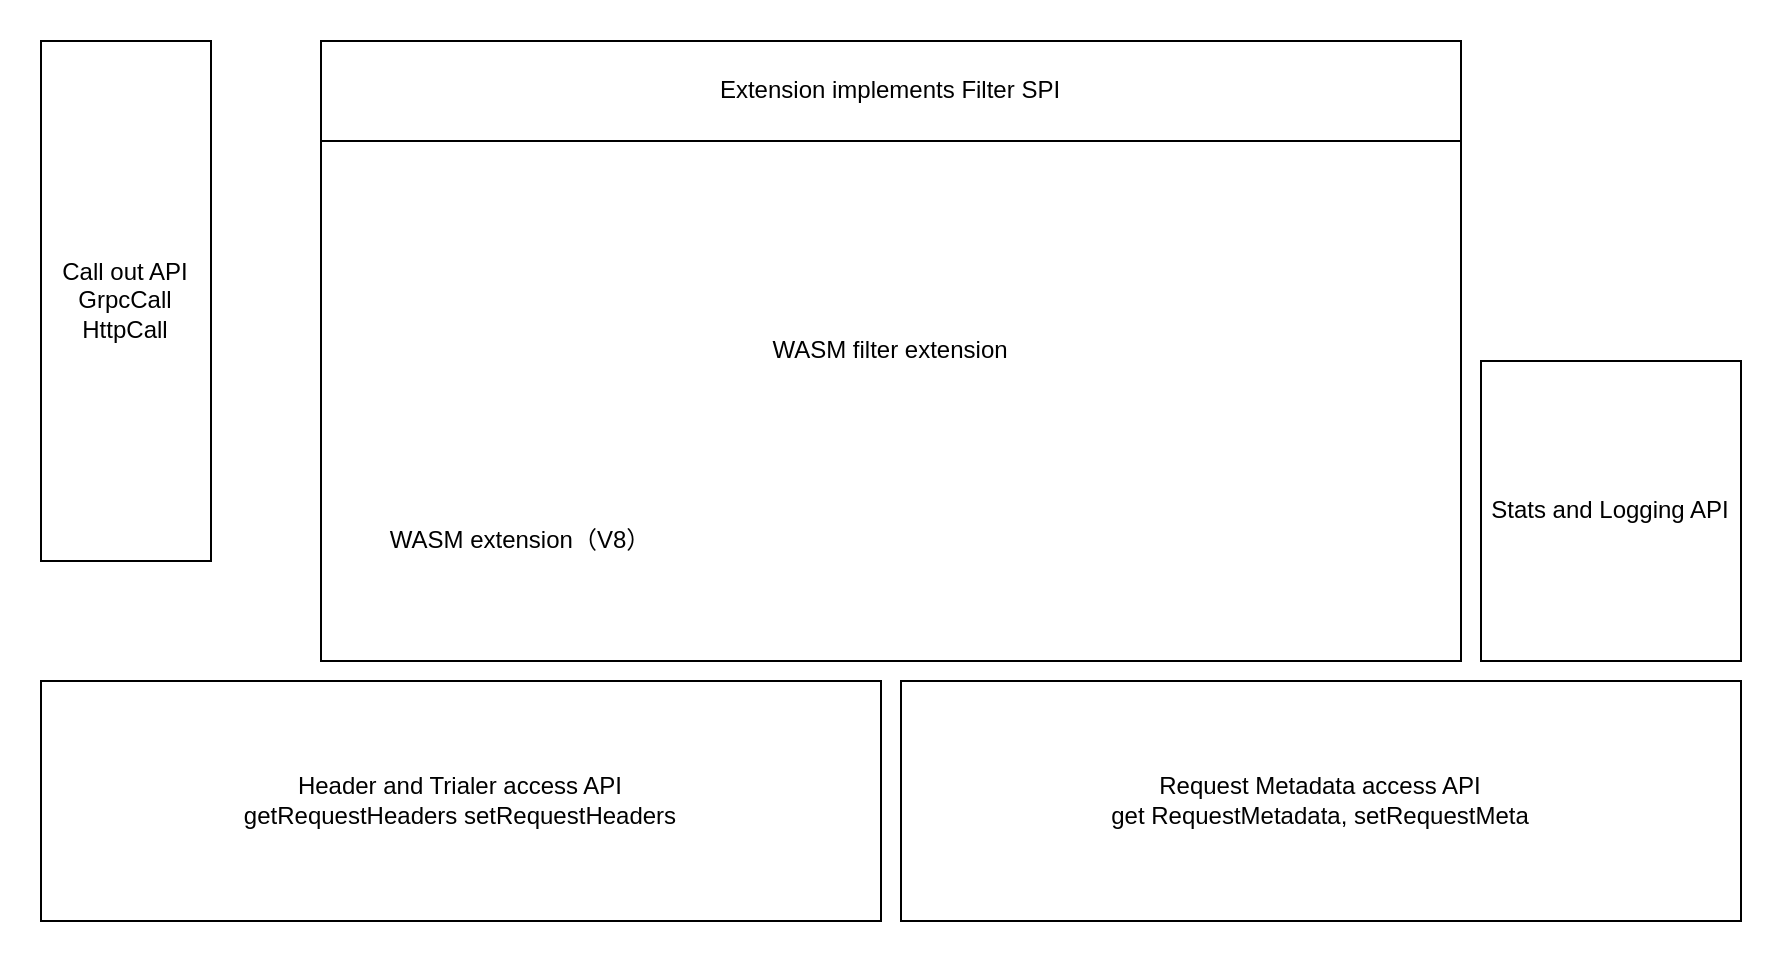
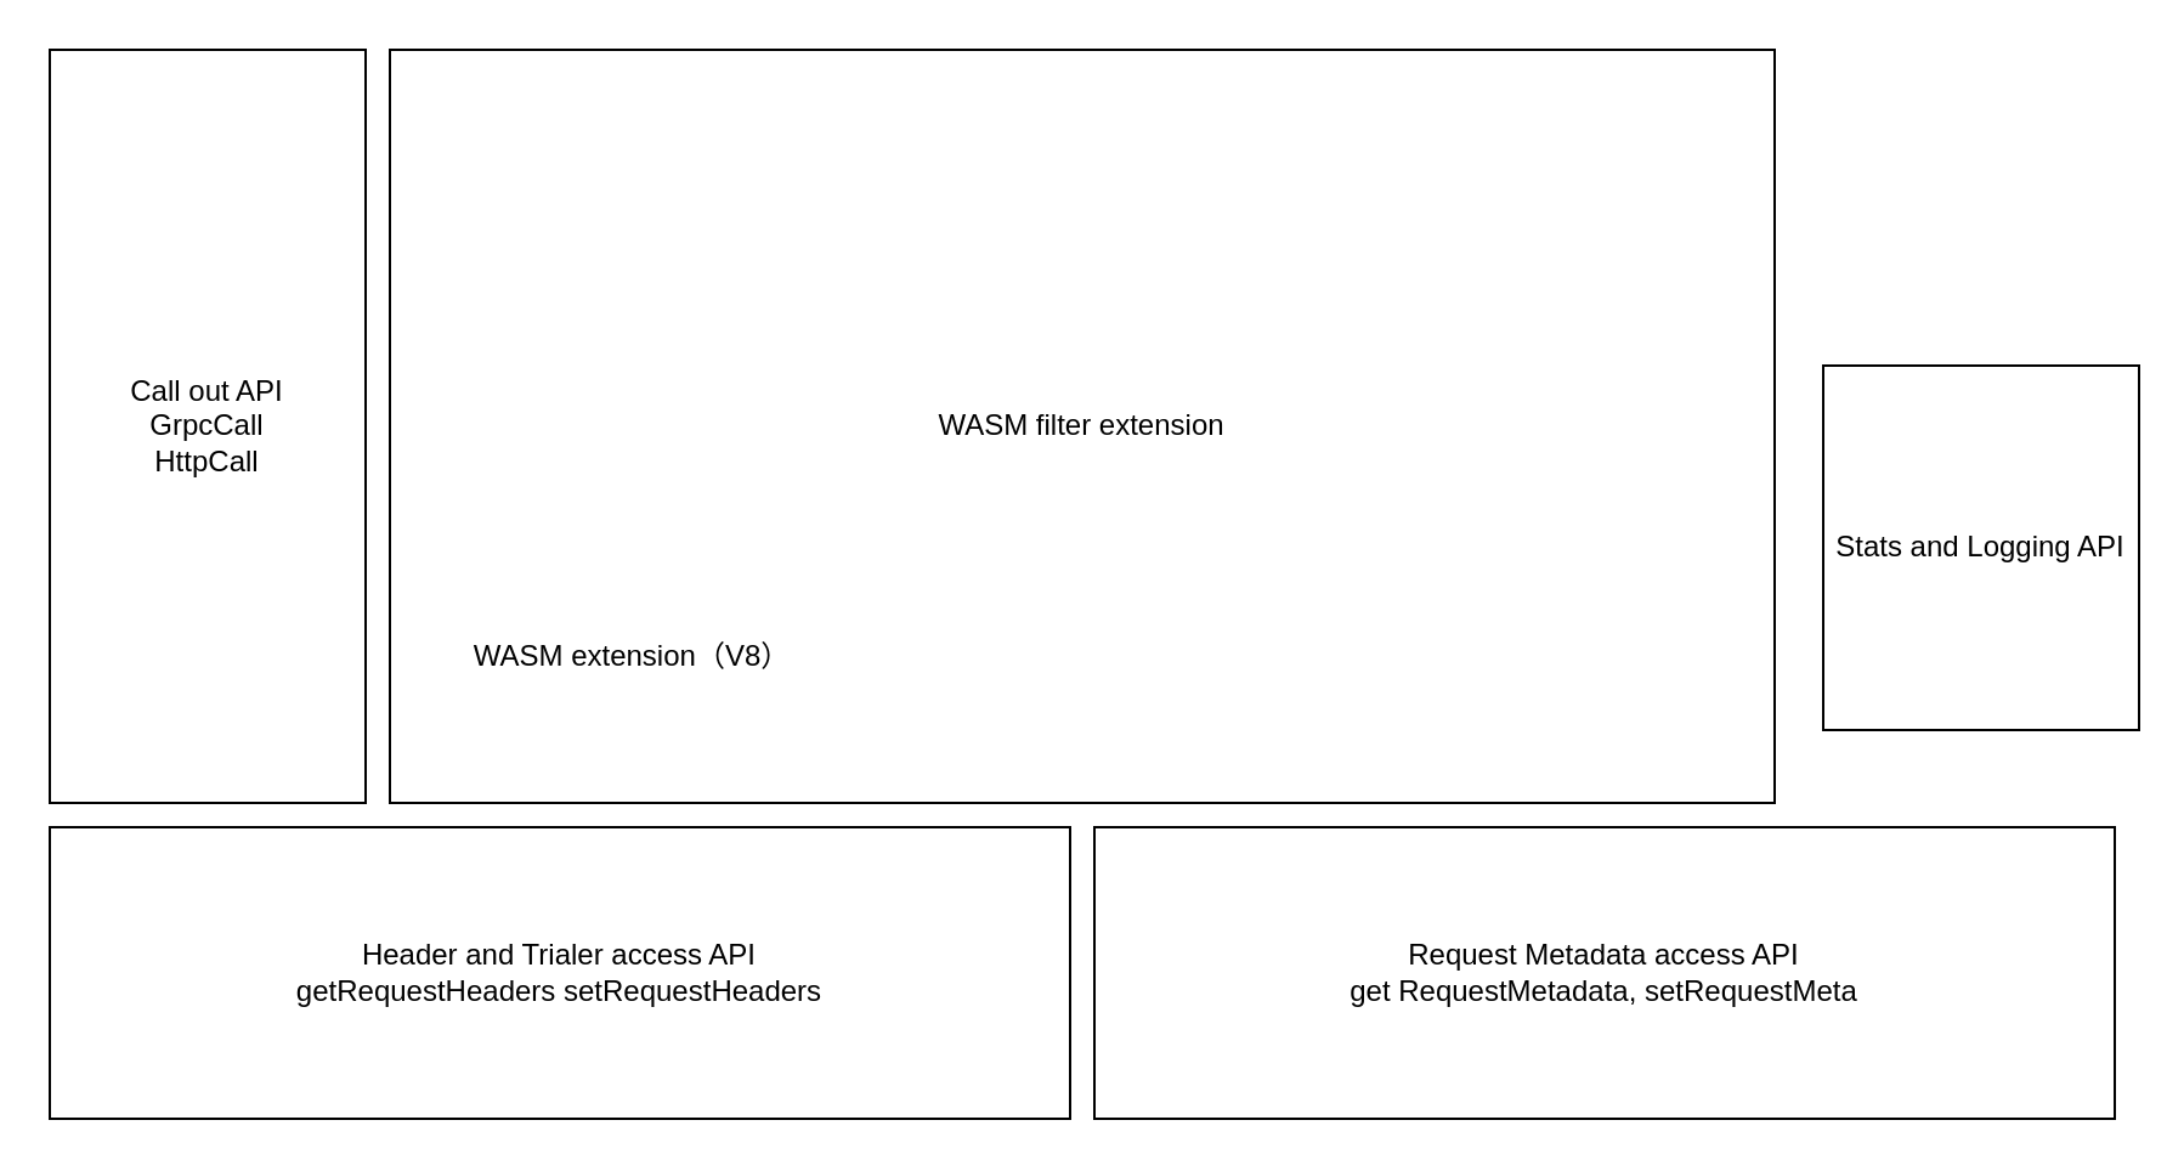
  <mxCell id="0" />
  <mxCell id="1" parent="0" />
  <mxCell id="2" value="WASM filter extension" style="rounded=0;whiteSpace=wrap;html=1;" vertex="1" parent="1"><mxGeometry x="160" y="20" width="570" height="310" as="geometry" /></mxCell>
- <mxCell id="3" value="Extension implements Filter SPI" style="rounded=0;whiteSpace=wrap;html=1;" vertex="1" parent="1"><mxGeometry x="160" y="20" width="570" height="50" as="geometry" /></mxCell>
  <mxCell id="4" value="WASM extension（V8）" style="text;html=1;strokeColor=none;fillColor=none;align=center;verticalAlign=middle;whiteSpace=wrap;rounded=0;" vertex="1" parent="1"><mxGeometry x="190" y="240" width="140" height="60" as="geometry" /></mxCell>
- <mxCell id="5" value="Stats and Logging API" style="rounded=0;whiteSpace=wrap;html=1;" vertex="1" parent="1"><mxGeometry x="740" y="180" width="130" height="150" as="geometry" /></mxCell>
- <mxCell id="6" value="Call out API&lt;br&gt;GrpcCall&lt;br&gt;HttpCall" style="rounded=0;whiteSpace=wrap;html=1;" vertex="1" parent="1"><mxGeometry x="20" y="20" width="85" height="260" as="geometry" /></mxCell>
+ <mxCell id="5" value="Stats and Logging API" style="rounded=0;whiteSpace=wrap;html=1;" vertex="1" parent="1"><mxGeometry x="750" y="150" width="130" height="150" as="geometry" /></mxCell>
+ <mxCell id="6" value="Call out API&lt;br&gt;GrpcCall&lt;br&gt;HttpCall" style="rounded=0;whiteSpace=wrap;html=1;" vertex="1" parent="1"><mxGeometry x="20" y="20" width="130" height="310" as="geometry" /></mxCell>
  <mxCell id="7" value="Header and Trialer access API&lt;br&gt;getRequestHeaders setRequestHeaders" style="rounded=0;whiteSpace=wrap;html=1;" vertex="1" parent="1"><mxGeometry x="20" y="340" width="420" height="120" as="geometry" /></mxCell>
  <mxCell id="8" value="Request Metadata access API&lt;br&gt;get RequestMetadata, setRequestMeta" style="rounded=0;whiteSpace=wrap;html=1;" vertex="1" parent="1"><mxGeometry x="450" y="340" width="420" height="120" as="geometry" /></mxCell>
